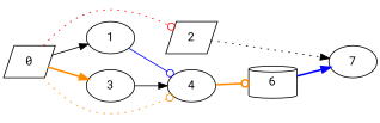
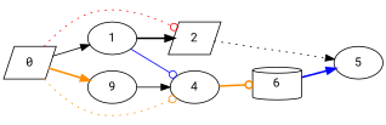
  digraph {
    fontname="Roboto Mono"
    rankdir=LR
    node [fontname="Roboto Mono" shape=ellipse]
    edge [arrowhead=normal color=black fontname="Roboto Mono" style=bold]
    0 [shape=parallelogram]
    1
    2 [shape=parallelogram]
-   3
+   3 [label=9]
    4
-   7
+   7 [label=5]
    6 [shape=cylinder]
    0 -> 1 [style=solid]
    0 -> 2 [arrowhead=odot color=red style=dotted]
    0 -> 3 [color=darkorange]
    0 -> 4 [arrowhead=odot color=darkorange style=dotted]
+   1 -> 2
    1 -> 4 [arrowhead=odot color=blue style=solid]
    2 -> 7 [style=dotted]
    3 -> 4 [style=solid]
    4 -> 6 [arrowhead=odot color=darkorange]
    6 -> 7 [color=blue]
  }
